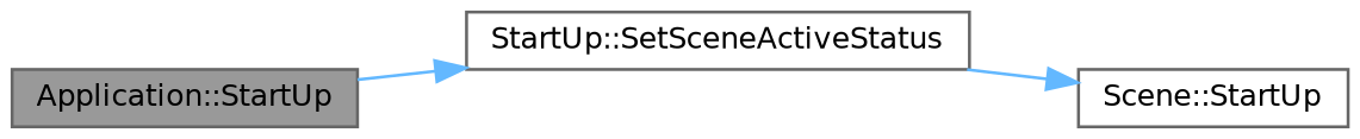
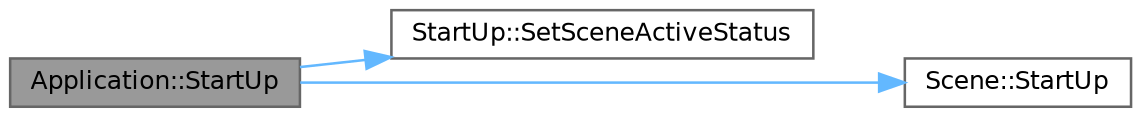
  digraph {
    rankdir=LR
    node [color=grey40 fillcolor=white fontname=Helvetica fontsize=10 shape=box style=filled]
    edge [color=steelblue1 fontname=Helvetica fontsize=10 labelfontname=Helvetica labelfontsize=10 style=solid]
    n1 [color=gray40 fillcolor=grey60 fontcolor=black height=0.2 label="Application::StartUp" width=0.4]
    n2 [height=0.2 label="StartUp::SetSceneActiveStatus" width=0.4]
    n3 [height=0.2 label="Scene::StartUp" width=0.4]
    n1 -> n2
-   n2 -> n3
+   n1 -> n3
  }
